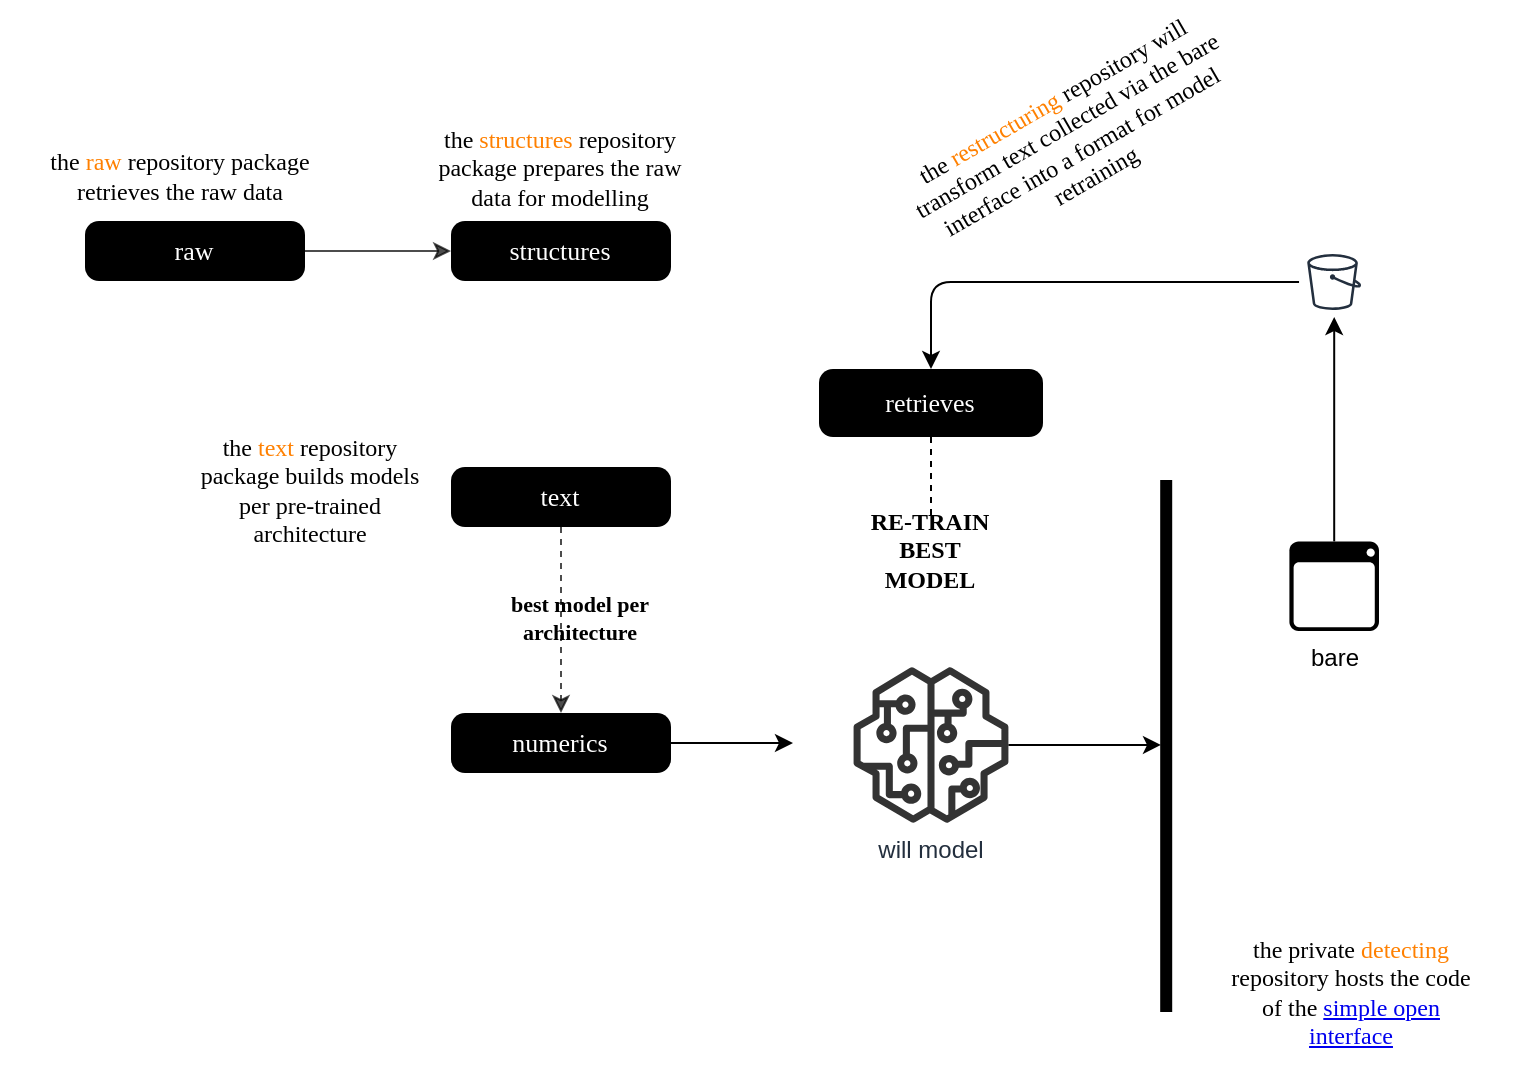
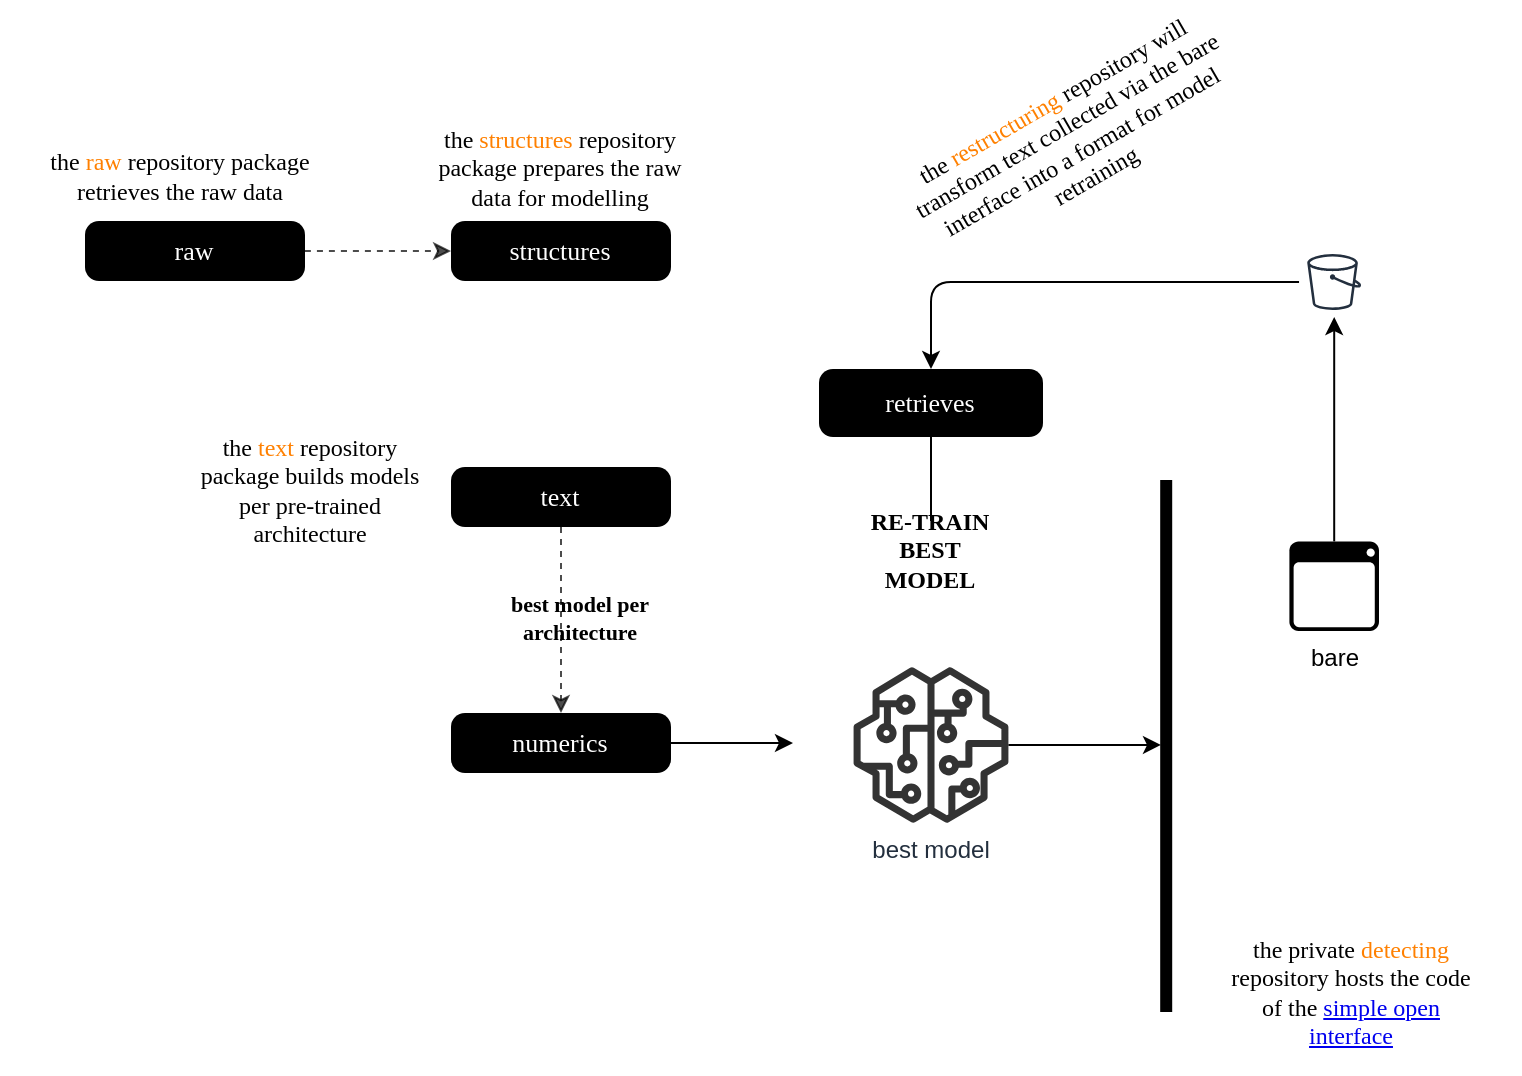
  <mxCell id="0" />
  <mxCell id="1" parent="0" />
  <mxCell id="2" value="raw" style="rounded=1;absoluteArcSize=1;arcSize=14;whiteSpace=wrap;strokeWidth=2;strokeColor=none;fontFamily=Asap;fontSource=https%3A%2F%2Ffonts.googleapis.com%2Fcss%3Ffamily%3DAsap;fillColor=#000000;fontSize=13;fontColor=#FFFFFF;rotation=0;" vertex="1" parent="1"><mxGeometry x="42" y="81" width="110" height="30" as="geometry" /></mxCell>
  <mxCell id="3" value="structures" style="rounded=1;absoluteArcSize=1;arcSize=14;whiteSpace=wrap;strokeWidth=2;strokeColor=none;fontFamily=Asap;fontSource=https%3A%2F%2Ffonts.googleapis.com%2Fcss%3Ffamily%3DAsap;fillColor=#000000;fontSize=13;fontColor=#FFFFFF;rotation=0;" vertex="1" parent="1"><mxGeometry x="225" y="81" width="110" height="30" as="geometry" /></mxCell>
  <mxCell id="4" style="edgeStyle=orthogonalEdgeStyle;rounded=0;orthogonalLoop=1;jettySize=auto;html=1;entryX=0.5;entryY=0;entryDx=0;entryDy=0;strokeColor=#000000;opacity=70;dashed=1;" edge="1" parent="1" source="5" target="10"><mxGeometry relative="1" as="geometry" /></mxCell>
  <mxCell id="5" value="text" style="rounded=1;absoluteArcSize=1;arcSize=14;whiteSpace=wrap;strokeWidth=2;strokeColor=none;fontFamily=Asap;fontSource=https%3A%2F%2Ffonts.googleapis.com%2Fcss%3Ffamily%3DAsap;fontSize=13;fillColor=#000000;fontColor=#FFFFFF;rotation=0;" vertex="1" parent="1"><mxGeometry x="225" y="204" width="110" height="30" as="geometry" /></mxCell>
- <mxCell id="6" style="edgeStyle=orthogonalEdgeStyle;rounded=0;orthogonalLoop=1;jettySize=auto;html=1;entryX=0.5;entryY=0;entryDx=0;entryDy=0;endArrow=none;endFill=0;dashed=1;" edge="1" parent="1" source="7" target="23"><mxGeometry relative="1" as="geometry" /></mxCell>
+ <mxCell id="6" style="edgeStyle=orthogonalEdgeStyle;rounded=0;orthogonalLoop=1;jettySize=auto;html=1;entryX=0.5;entryY=0;entryDx=0;entryDy=0;endArrow=none;endFill=0;" edge="1" parent="1" source="7" target="23"><mxGeometry relative="1" as="geometry" /></mxCell>
  <mxCell id="7" value="retrieves" style="rounded=1;absoluteArcSize=1;arcSize=14;whiteSpace=wrap;strokeWidth=2;strokeColor=none;fontFamily=Asap;fontSource=https%3A%2F%2Ffonts.googleapis.com%2Fcss%3Ffamily%3DAsap;fillColor=#000000;fontSize=13;fontColor=#FFFFFF;" vertex="1" parent="1"><mxGeometry x="409" y="155" width="112" height="34" as="geometry" /></mxCell>
- <mxCell id="8" value="" style="curved=1;startArrow=none;;exitX=1;exitY=0.5;rounded=0;strokeColor=#000000;opacity=70;fontFamily=Asap;fontSource=https%3A%2F%2Ffonts.googleapis.com%2Fcss%3Ffamily%3DAsap;exitDx=0;exitDy=0;entryX=0;entryY=0.5;entryDx=0;entryDy=0;" edge="1" parent="1" source="2" target="3"><mxGeometry relative="1" as="geometry"><Array as="points" /><mxPoint x="190" y="98" as="targetPoint" /></mxGeometry></mxCell>
+ <mxCell id="8" value="" style="curved=1;startArrow=none;exitX=1;exitY=0.5;rounded=0;strokeColor=#000000;opacity=70;fontFamily=Asap;fontSource=https%3A%2F%2Ffonts.googleapis.com%2Fcss%3Ffamily%3DAsap;exitDx=0;exitDy=0;entryX=0;entryY=0.5;entryDx=0;entryDy=0;dashed=1;" edge="1" parent="1" source="2" target="3"><mxGeometry relative="1" as="geometry"><Array as="points" /><mxPoint x="190" y="98" as="targetPoint" /></mxGeometry></mxCell>
  <mxCell id="9" style="edgeStyle=orthogonalEdgeStyle;rounded=0;orthogonalLoop=1;jettySize=auto;html=1;" edge="1" parent="1" source="10"><mxGeometry relative="1" as="geometry"><mxPoint x="396" y="342" as="targetPoint" /></mxGeometry></mxCell>
  <mxCell id="10" value="numerics" style="rounded=1;absoluteArcSize=1;arcSize=14;whiteSpace=wrap;strokeWidth=2;strokeColor=none;fontFamily=Asap;fontSource=https%3A%2F%2Ffonts.googleapis.com%2Fcss%3Ffamily%3DAsap;fontSize=13;fillColor=#000000;fontColor=#FFFFFF;rotation=0;" vertex="1" parent="1"><mxGeometry x="225" y="327" width="110" height="30" as="geometry" /></mxCell>
  <mxCell id="11" value="" style="html=1;points=[];perimeter=orthogonalPerimeter;fillColor=strokeColor;rotation=0;" vertex="1" parent="1"><mxGeometry x="580.1" y="211" width="5" height="265" as="geometry" /></mxCell>
  <mxCell id="12" value="best model per architecture" style="text;html=1;strokeColor=none;fillColor=none;align=center;verticalAlign=middle;whiteSpace=wrap;rounded=0;fontFamily=Asap;fontSource=https%3A%2F%2Ffonts.googleapis.com%2Fcss%3Ffamily%3DAsap;fontSize=11;fontStyle=1" vertex="1" parent="1"><mxGeometry x="245" y="265" width="90" height="30" as="geometry" /></mxCell>
- <mxCell id="13" value="will model" style="sketch=0;outlineConnect=0;fontColor=#232F3E;gradientColor=none;fillColor=#000000;strokeColor=none;dashed=0;verticalLabelPosition=bottom;verticalAlign=top;align=center;html=1;fontSize=12;fontStyle=0;aspect=fixed;pointerEvents=1;shape=mxgraph.aws4.sagemaker_model;opacity=80;" vertex="1" parent="1"><mxGeometry x="426" y="304" width="78" height="78" as="geometry" /></mxCell>
+ <mxCell id="13" value="best model" style="sketch=0;outlineConnect=0;fontColor=#232F3E;gradientColor=none;fillColor=#000000;strokeColor=none;dashed=0;verticalLabelPosition=bottom;verticalAlign=top;align=center;html=1;fontSize=12;fontStyle=0;aspect=fixed;pointerEvents=1;shape=mxgraph.aws4.sagemaker_model;opacity=80;" vertex="1" parent="1"><mxGeometry x="426" y="304" width="78" height="78" as="geometry" /></mxCell>
  <mxCell id="14" style="edgeStyle=orthogonalEdgeStyle;rounded=1;orthogonalLoop=1;jettySize=auto;html=1;entryX=0.5;entryY=0;entryDx=0;entryDy=0;" edge="1" parent="1" source="15" target="7"><mxGeometry relative="1" as="geometry" /></mxCell>
  <mxCell id="15" value="" style="sketch=0;outlineConnect=0;fontColor=#232F3E;gradientColor=none;strokeColor=#232F3E;fillColor=#ffffff;dashed=0;verticalLabelPosition=bottom;verticalAlign=top;align=center;html=1;fontSize=12;fontStyle=0;aspect=fixed;shape=mxgraph.aws4.resourceIcon;resIcon=mxgraph.aws4.bucket;rotation=0;" vertex="1" parent="1"><mxGeometry x="649.1" y="94" width="35" height="35" as="geometry" /></mxCell>
  <mxCell id="16" style="edgeStyle=orthogonalEdgeStyle;rounded=0;orthogonalLoop=1;jettySize=auto;html=1;" edge="1" parent="1" source="17" target="15"><mxGeometry relative="1" as="geometry" /></mxCell>
  <mxCell id="17" value="bare" style="shadow=0;dashed=0;html=1;strokeColor=none;fillColor=#000000;labelPosition=center;verticalLabelPosition=bottom;verticalAlign=top;align=center;outlineConnect=0;shape=mxgraph.veeam.interface;" vertex="1" parent="1"><mxGeometry x="644.2" y="241.2" width="44.8" height="44.8" as="geometry" /></mxCell>
  <mxCell id="18" value="the private &lt;font color=&quot;#ff8000&quot;&gt;detecting&lt;/font&gt; repository hosts the code of the &lt;a href=&quot;https://d22j2jhm9iagpk.cloudfront.net/src/c-dispatches-app.html&quot;&gt;simple open interface&lt;/a&gt;" style="text;html=1;strokeColor=none;fillColor=none;align=center;verticalAlign=middle;whiteSpace=wrap;rounded=0;fontFamily=Caveat Brush;fontSource=https%3A%2F%2Ffonts.googleapis.com%2Fcss%3Ffamily%3DCaveat%2BBrush;rotation=0;" vertex="1" parent="1"><mxGeometry x="612" y="446.85" width="127" height="40" as="geometry" /></mxCell>
  <mxCell id="19" value="the&amp;nbsp;&lt;font color=&quot;#ff8000&quot;&gt;restructuring&lt;/font&gt; repository will transform text collected via the bare interface into a format for model retraining" style="text;html=1;strokeColor=none;fillColor=none;align=center;verticalAlign=middle;whiteSpace=wrap;rounded=0;fontFamily=Caveat Brush;fontSource=https%3A%2F%2Ffonts.googleapis.com%2Fcss%3Ffamily%3DCaveat%2BBrush;rotation=-30;" vertex="1" parent="1"><mxGeometry x="447.599" y="20.001" width="178.4" height="40" as="geometry" /></mxCell>
  <mxCell id="20" value="the&amp;nbsp;&lt;font color=&quot;#ff8000&quot;&gt;raw&lt;/font&gt; repository package retrieves the raw data" style="text;html=1;strokeColor=none;fillColor=none;align=center;verticalAlign=middle;whiteSpace=wrap;rounded=0;fontFamily=Caveat Brush;fontSource=https%3A%2F%2Ffonts.googleapis.com%2Fcss%3Ffamily%3DCaveat%2BBrush;rotation=0;" vertex="1" parent="1"><mxGeometry x="20" y="39" width="140" height="40" as="geometry" /></mxCell>
  <mxCell id="21" value="the&amp;nbsp;&lt;font color=&quot;#ff8000&quot;&gt;structures&lt;/font&gt; repository package prepares the raw data for modelling" style="text;html=1;strokeColor=none;fillColor=none;align=center;verticalAlign=middle;whiteSpace=wrap;rounded=0;fontFamily=Caveat Brush;fontSource=https%3A%2F%2Ffonts.googleapis.com%2Fcss%3Ffamily%3DCaveat%2BBrush;rotation=0;" vertex="1" parent="1"><mxGeometry x="215.15" y="35" width="129.7" height="40" as="geometry" /></mxCell>
  <mxCell id="22" value="the&amp;nbsp;&lt;font color=&quot;#ff8000&quot;&gt;text&lt;/font&gt; repository package builds models per pre-trained architecture" style="text;html=1;strokeColor=none;fillColor=none;align=center;verticalAlign=middle;whiteSpace=wrap;rounded=0;fontFamily=Caveat Brush;fontSource=https%3A%2F%2Ffonts.googleapis.com%2Fcss%3Ffamily%3DCaveat%2BBrush;rotation=0;" vertex="1" parent="1"><mxGeometry x="93.1" y="196" width="123.9" height="40" as="geometry" /></mxCell>
  <mxCell id="23" value="RE-TRAIN BEST MODEL" style="text;html=1;strokeColor=none;fillColor=none;align=center;verticalAlign=middle;whiteSpace=wrap;rounded=0;fontStyle=1;fontFamily=Asap;fontSource=https%3A%2F%2Ffonts.googleapis.com%2Fcss%3Ffamily%3DAsap;" vertex="1" parent="1"><mxGeometry x="425" y="231" width="80" height="30" as="geometry" /></mxCell>
  <mxCell id="24" style="edgeStyle=orthogonalEdgeStyle;rounded=0;orthogonalLoop=1;jettySize=auto;html=1;entryX=-0.02;entryY=0.498;entryDx=0;entryDy=0;entryPerimeter=0;" edge="1" parent="1" source="13" target="11"><mxGeometry relative="1" as="geometry" /></mxCell>
